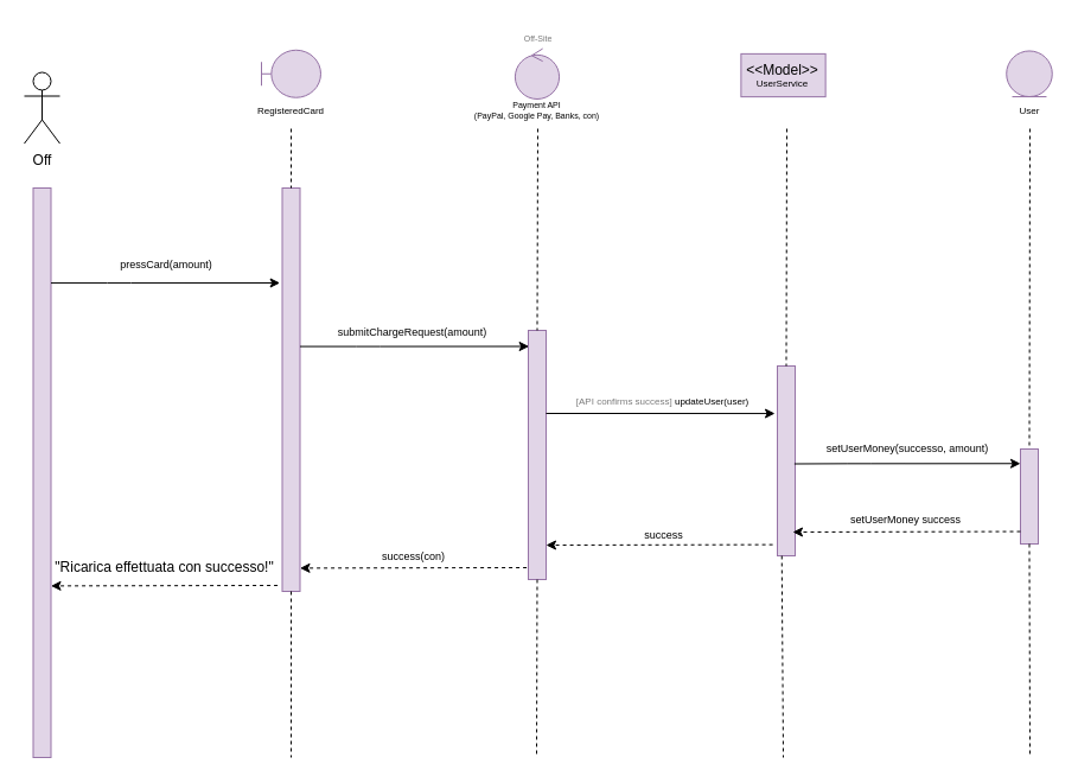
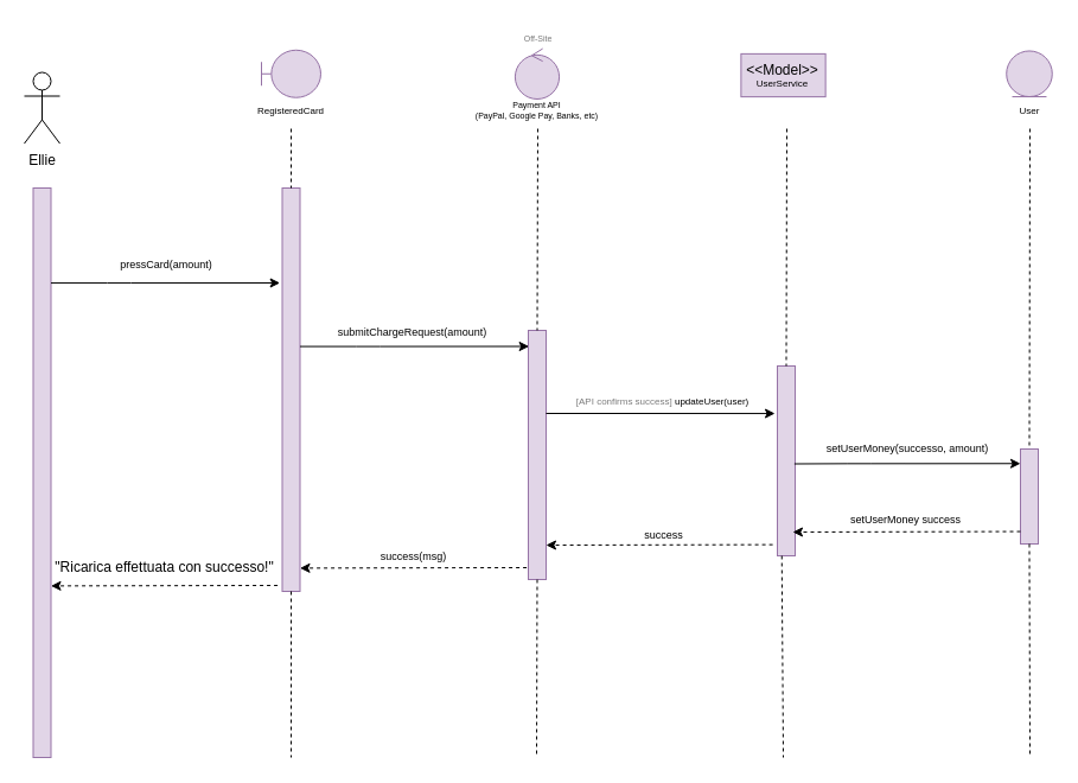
  <mxCell id="0" />
  <mxCell id="1" parent="0" />
- <mxCell id="2" value="Off" style="shape=umlActor;verticalLabelPosition=bottom;verticalAlign=top;html=1;outlineConnect=0;" vertex="1" parent="1"><mxGeometry x="20" y="60.5" width="30" height="60" as="geometry" /></mxCell>
+ <mxCell id="2" value="Ellie" style="shape=umlActor;verticalLabelPosition=bottom;verticalAlign=top;html=1;outlineConnect=0;" vertex="1" parent="1"><mxGeometry x="20" y="60.5" width="30" height="60" as="geometry" /></mxCell>
  <mxCell id="3" value="" style="rounded=0;whiteSpace=wrap;html=1;fillColor=#e1d5e7;strokeColor=#9673a6;" vertex="1" parent="1"><mxGeometry x="27.5" y="158" width="15" height="480" as="geometry" /></mxCell>
  <mxCell id="4" value="" style="rounded=0;whiteSpace=wrap;html=1;fillColor=#e1d5e7;strokeColor=#9673a6;" vertex="1" parent="1"><mxGeometry x="237.5" y="158" width="15" height="340" as="geometry" /></mxCell>
  <mxCell id="5" value="" style="endArrow=none;dashed=1;html=1;rounded=0;fontSize=8;entryX=0.5;entryY=0;entryDx=0;entryDy=0;exitX=0.5;exitY=1;exitDx=0;exitDy=0;" edge="1" parent="1" target="4"><mxGeometry width="50" height="50" relative="1" as="geometry"><mxPoint x="245" y="108" as="sourcePoint" /><mxPoint x="267.5" y="168" as="targetPoint" /></mxGeometry></mxCell>
  <mxCell id="6" value="&lt;div&gt;RegisteredCard&lt;/div&gt;" style="text;html=1;strokeColor=none;fillColor=none;align=center;verticalAlign=middle;whiteSpace=wrap;rounded=0;fontSize=8;" vertex="1" parent="1"><mxGeometry x="230" y="85.5" width="30" height="15" as="geometry" /></mxCell>
- <mxCell id="7" value="&lt;div&gt;Payment API &lt;br&gt;&lt;/div&gt;&lt;div&gt;(PayPal, Google Pay, Banks, con)&lt;/div&gt;" style="text;html=1;strokeColor=none;fillColor=none;align=center;verticalAlign=middle;whiteSpace=wrap;rounded=0;fontSize=7;" vertex="1" parent="1"><mxGeometry x="393.13" y="85.5" width="118.75" height="15" as="geometry" /></mxCell>
+ <mxCell id="7" value="&lt;div&gt;Payment API &lt;br&gt;&lt;/div&gt;&lt;div&gt;(PayPal, Google Pay, Banks, etc)&lt;/div&gt;" style="text;html=1;strokeColor=none;fillColor=none;align=center;verticalAlign=middle;whiteSpace=wrap;rounded=0;fontSize=7;" vertex="1" parent="1"><mxGeometry x="393.13" y="85.5" width="118.75" height="15" as="geometry" /></mxCell>
  <mxCell id="8" value="" style="rounded=0;whiteSpace=wrap;html=1;fillColor=#e1d5e7;strokeColor=#9673a6;" vertex="1" parent="1"><mxGeometry x="445" y="278" width="15" height="210" as="geometry" /></mxCell>
  <mxCell id="9" value="" style="endArrow=none;dashed=1;html=1;rounded=0;fontSize=8;entryX=0.5;entryY=0;entryDx=0;entryDy=0;" edge="1" parent="1" target="8"><mxGeometry width="50" height="50" relative="1" as="geometry"><mxPoint x="453" y="108" as="sourcePoint" /><mxPoint x="497.5" y="181.5" as="targetPoint" /></mxGeometry></mxCell>
  <mxCell id="10" value="" style="rounded=0;whiteSpace=wrap;html=1;fillColor=#e1d5e7;strokeColor=#9673a6;" vertex="1" parent="1"><mxGeometry x="655" y="308" width="15" height="160" as="geometry" /></mxCell>
  <mxCell id="11" value="" style="endArrow=none;dashed=1;html=1;rounded=0;fontSize=8;entryX=0.5;entryY=0;entryDx=0;entryDy=0;" edge="1" parent="1" target="10"><mxGeometry width="50" height="50" relative="1" as="geometry"><mxPoint x="663" y="108" as="sourcePoint" /><mxPoint x="682.5" y="206.5" as="targetPoint" /></mxGeometry></mxCell>
  <mxCell id="12" value="setUserMoney(successo, amount)" style="text;html=1;strokeColor=none;fillColor=none;align=center;verticalAlign=middle;whiteSpace=wrap;rounded=0;fontSize=9;" vertex="1" parent="1"><mxGeometry x="670" y="368" width="190" height="20" as="geometry" /></mxCell>
  <mxCell id="13" value="" style="rounded=0;whiteSpace=wrap;html=1;fillColor=#e1d5e7;strokeColor=#9673a6;" vertex="1" parent="1"><mxGeometry x="860" y="378" width="15" height="80" as="geometry" /></mxCell>
  <mxCell id="14" value="" style="endArrow=none;dashed=1;html=1;rounded=0;fontSize=8;entryX=0.5;entryY=0;entryDx=0;entryDy=0;" edge="1" parent="1" target="13"><mxGeometry width="50" height="50" relative="1" as="geometry"><mxPoint x="868" y="108" as="sourcePoint" /><mxPoint x="794.66" y="299.25" as="targetPoint" /></mxGeometry></mxCell>
  <mxCell id="15" value="&lt;font style=&quot;font-size: 9px&quot;&gt;setUserMoney success&lt;/font&gt;" style="text;html=1;strokeColor=none;fillColor=none;align=center;verticalAlign=middle;rounded=0;fontSize=9;" vertex="1" parent="1"><mxGeometry x="670" y="428" width="185" height="20" as="geometry" /></mxCell>
  <mxCell id="16" value="" style="endArrow=classic;html=1;rounded=0;dashed=1;fontSize=7;" edge="1" parent="1"><mxGeometry width="50" height="50" relative="1" as="geometry"><mxPoint x="860" y="447.54" as="sourcePoint" /><mxPoint x="668" y="448" as="targetPoint" /></mxGeometry></mxCell>
  <mxCell id="17" value="" style="endArrow=none;dashed=1;html=1;rounded=0;fontSize=8;exitX=0.5;exitY=1;exitDx=0;exitDy=0;" edge="1" parent="1" source="13"><mxGeometry width="50" height="50" relative="1" as="geometry"><mxPoint x="794.99" y="514.25" as="sourcePoint" /><mxPoint x="868" y="638" as="targetPoint" /></mxGeometry></mxCell>
  <mxCell id="18" value="" style="endArrow=none;dashed=1;html=1;rounded=0;fontSize=8;exitX=0.5;exitY=1;exitDx=0;exitDy=0;" edge="1" parent="1" source="4"><mxGeometry width="50" height="50" relative="1" as="geometry"><mxPoint x="245" y="538" as="sourcePoint" /><mxPoint x="245" y="638" as="targetPoint" /><Array as="points" /></mxGeometry></mxCell>
  <mxCell id="19" value="User" style="text;html=1;strokeColor=none;fillColor=none;align=center;verticalAlign=middle;whiteSpace=wrap;rounded=0;fontSize=8;" vertex="1" parent="1"><mxGeometry x="852.5" y="85.5" width="30" height="15" as="geometry" /></mxCell>
  <mxCell id="20" value="" style="endArrow=classic;html=1;rounded=0;exitX=1;exitY=0;exitDx=0;exitDy=0;entryX=-0.125;entryY=0.121;entryDx=0;entryDy=0;entryPerimeter=0;" edge="1" parent="1"><mxGeometry width="50" height="50" relative="1" as="geometry"><mxPoint x="252.5" y="291.57" as="sourcePoint" /><mxPoint x="445.625" y="291.5" as="targetPoint" /><Array as="points"><mxPoint x="300" y="291.57" /><mxPoint x="320" y="291.57" /></Array></mxGeometry></mxCell>
  <mxCell id="21" value="&lt;div style=&quot;font-size: 9px&quot;&gt;&lt;font style=&quot;font-size: 9px&quot;&gt;submitChargeRequest(amount)&lt;/font&gt;&lt;/div&gt;" style="text;html=1;strokeColor=none;fillColor=none;align=center;verticalAlign=middle;whiteSpace=wrap;rounded=0;fontSize=9;" vertex="1" parent="1"><mxGeometry x="250" y="268" width="195" height="23.5" as="geometry" /></mxCell>
  <mxCell id="22" value="&lt;font style=&quot;font-size: 9px&quot;&gt;success&lt;/font&gt;" style="text;html=1;strokeColor=none;fillColor=none;align=center;verticalAlign=middle;whiteSpace=wrap;rounded=0;fontSize=8;" vertex="1" parent="1"><mxGeometry x="462.25" y="438" width="195" height="26.5" as="geometry" /></mxCell>
  <mxCell id="23" value="" style="endArrow=classic;html=1;rounded=0;dashed=1;fontSize=7;exitX=0.073;exitY=0.293;exitDx=0;exitDy=0;exitPerimeter=0;" edge="1" parent="1"><mxGeometry width="50" height="50" relative="1" as="geometry"><mxPoint x="651.095" y="458.605" as="sourcePoint" /><mxPoint x="460" y="459" as="targetPoint" /></mxGeometry></mxCell>
  <mxCell id="24" value="" style="endArrow=classic;html=1;rounded=0;entryX=-0.125;entryY=0.121;entryDx=0;entryDy=0;entryPerimeter=0;" edge="1" parent="1"><mxGeometry width="50" height="50" relative="1" as="geometry"><mxPoint x="669.38" y="390.51" as="sourcePoint" /><mxPoint x="860.005" y="390.26" as="targetPoint" /><Array as="points"><mxPoint x="714.38" y="390.33" /><mxPoint x="734.38" y="390.33" /></Array></mxGeometry></mxCell>
  <mxCell id="25" value="" style="endArrow=none;dashed=1;html=1;rounded=0;fontSize=8;exitX=0.25;exitY=1;exitDx=0;exitDy=0;" edge="1" parent="1" source="10"><mxGeometry width="50" height="50" relative="1" as="geometry"><mxPoint x="659.75" y="471.5" as="sourcePoint" /><mxPoint x="660" y="638" as="targetPoint" /></mxGeometry></mxCell>
  <mxCell id="26" value="" style="endArrow=none;dashed=1;html=1;rounded=0;fontSize=8;exitX=0.5;exitY=1;exitDx=0;exitDy=0;" edge="1" parent="1" source="8"><mxGeometry width="50" height="50" relative="1" as="geometry"><mxPoint x="452" y="538" as="sourcePoint" /><mxPoint x="452" y="638" as="targetPoint" /></mxGeometry></mxCell>
  <mxCell id="27" value="" style="endArrow=classic;html=1;rounded=0;exitX=1;exitY=0;exitDx=0;exitDy=0;" edge="1" parent="1"><mxGeometry width="50" height="50" relative="1" as="geometry"><mxPoint x="460" y="348" as="sourcePoint" /><mxPoint x="653" y="348.07" as="targetPoint" /><Array as="points"><mxPoint x="507.5" y="348" /><mxPoint x="527.5" y="348" /></Array></mxGeometry></mxCell>
  <mxCell id="28" value="&lt;font color=&quot;#7a7a7a&quot;&gt;[API confirms success] &lt;/font&gt;updateUser(user)" style="text;html=1;align=center;verticalAlign=middle;resizable=0;points=[];autosize=1;strokeColor=none;fillColor=none;fontSize=8;fontColor=#000000;" vertex="1" parent="1"><mxGeometry x="477.5" y="328" width="160" height="20" as="geometry" /></mxCell>
  <mxCell id="29" value="" style="endArrow=classic;html=1;rounded=0;exitX=1;exitY=0;exitDx=0;exitDy=0;entryX=-0.125;entryY=0.121;entryDx=0;entryDy=0;entryPerimeter=0;" edge="1" parent="1"><mxGeometry width="50" height="50" relative="1" as="geometry"><mxPoint x="42.5" y="238.07" as="sourcePoint" /><mxPoint x="235.625" y="238" as="targetPoint" /><Array as="points"><mxPoint x="90" y="238.07" /><mxPoint x="110" y="238.07" /></Array></mxGeometry></mxCell>
  <mxCell id="30" value="pressCard(amount)" style="text;html=1;strokeColor=none;fillColor=none;align=center;verticalAlign=middle;whiteSpace=wrap;rounded=0;fontSize=9;" vertex="1" parent="1"><mxGeometry x="50" y="208" width="180" height="30" as="geometry" /></mxCell>
  <mxCell id="31" value="" style="endArrow=classic;html=1;rounded=0;dashed=1;fontSize=7;exitX=0.073;exitY=0.293;exitDx=0;exitDy=0;exitPerimeter=0;" edge="1" parent="1"><mxGeometry width="50" height="50" relative="1" as="geometry"><mxPoint x="443.595" y="477.995" as="sourcePoint" /><mxPoint x="252.5" y="478.39" as="targetPoint" /></mxGeometry></mxCell>
- <mxCell id="32" value="&lt;font style=&quot;font-size: 9px&quot;&gt;success(con)&lt;/font&gt;" style="text;html=1;align=center;verticalAlign=middle;resizable=0;points=[];autosize=1;strokeColor=none;fillColor=none;" vertex="1" parent="1"><mxGeometry x="312.5" y="458" width="70" height="20" as="geometry" /></mxCell>
+ <mxCell id="32" value="&lt;font style=&quot;font-size: 9px&quot;&gt;success(msg)&lt;/font&gt;" style="text;html=1;align=center;verticalAlign=middle;resizable=0;points=[];autosize=1;strokeColor=none;fillColor=none;" vertex="1" parent="1"><mxGeometry x="312.5" y="458" width="70" height="20" as="geometry" /></mxCell>
  <mxCell id="33" value="" style="endArrow=classic;html=1;rounded=0;dashed=1;fontSize=7;exitX=0.073;exitY=0.293;exitDx=0;exitDy=0;exitPerimeter=0;" edge="1" parent="1"><mxGeometry width="50" height="50" relative="1" as="geometry"><mxPoint x="233.595" y="492.995" as="sourcePoint" /><mxPoint x="42.5" y="493.39" as="targetPoint" /></mxGeometry></mxCell>
  <mxCell id="34" value="&quot;Ricarica effettuata con successo!&quot;" style="text;html=1;align=center;verticalAlign=middle;resizable=0;points=[];autosize=1;strokeColor=none;fillColor=none;" vertex="1" parent="1"><mxGeometry x="37.5" y="468" width="200" height="20" as="geometry" /></mxCell>
  <mxCell id="35" value="&lt;font style=&quot;font-size: 7px&quot; color=&quot;#7a7a7a&quot;&gt;Off-Site&lt;/font&gt;" style="text;html=1;align=center;verticalAlign=middle;resizable=0;points=[];autosize=1;strokeColor=none;fillColor=none;" vertex="1" parent="1"><mxGeometry x="432.5" y="20.5" width="40" height="20" as="geometry" /></mxCell>
  <mxCell id="36" value="" style="shape=umlBoundary;whiteSpace=wrap;html=1;fillColor=#e1d5e7;strokeColor=#9673a6;" vertex="1" parent="1"><mxGeometry x="220" y="41.75" width="50" height="40" as="geometry" /></mxCell>
  <mxCell id="37" value="" style="ellipse;shape=umlControl;whiteSpace=wrap;html=1;fillColor=#e1d5e7;strokeColor=#9673a6;" vertex="1" parent="1"><mxGeometry x="433.91" y="40.5" width="37.19" height="42.5" as="geometry" /></mxCell>
  <mxCell id="38" value="&lt;div&gt;&amp;lt;&amp;lt;Model&amp;gt;&amp;gt;&lt;/div&gt;&lt;div style=&quot;font-size: 8px&quot;&gt;UserService&lt;br&gt;&lt;/div&gt;" style="rounded=0;whiteSpace=wrap;html=1;fillColor=#e1d5e7;strokeColor=#9673a6;" vertex="1" parent="1"><mxGeometry x="624.38" y="44.88" width="71.25" height="36.25" as="geometry" /></mxCell>
  <mxCell id="39" value="" style="ellipse;shape=umlEntity;whiteSpace=wrap;html=1;fontSize=8;fillColor=#e1d5e7;strokeColor=#9673a6;" vertex="1" parent="1"><mxGeometry x="848.2" y="42.45" width="38.59" height="38.59" as="geometry" /></mxCell>
